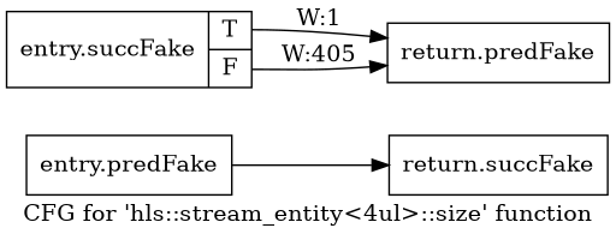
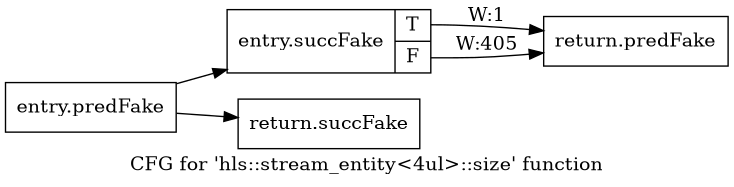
  digraph {
    label="CFG for 'hls::stream_entity\<4ul\>::size' function"
    rankdir=LR
    node [shape=record filename="/tools/Xilinx/Vitis_HLS/2022.1/include/hls_stream_thread_unsafe.h" linenumber=192]
    edge [execusionnum=404 filename="/tools/Xilinx/Vitis_HLS/2022.1/include/hls_stream_thread_unsafe.h"]
    n1 [label="{entry.predFake}" filename="" linenumber=""]
    n2 [label="{entry.succFake|{<s0>T|<s1>F}}" linenumber=185]
    n3 [label="{return.succFake}"]
    n4 [label="{return.predFake}"]
+   n1 -> n2
    n1 -> n3
    n2 -> n4 [execusionnum=0 label="W:1" tailport=s0]
    n2 -> n4 [label="W:405" tailport=s1]
  }
